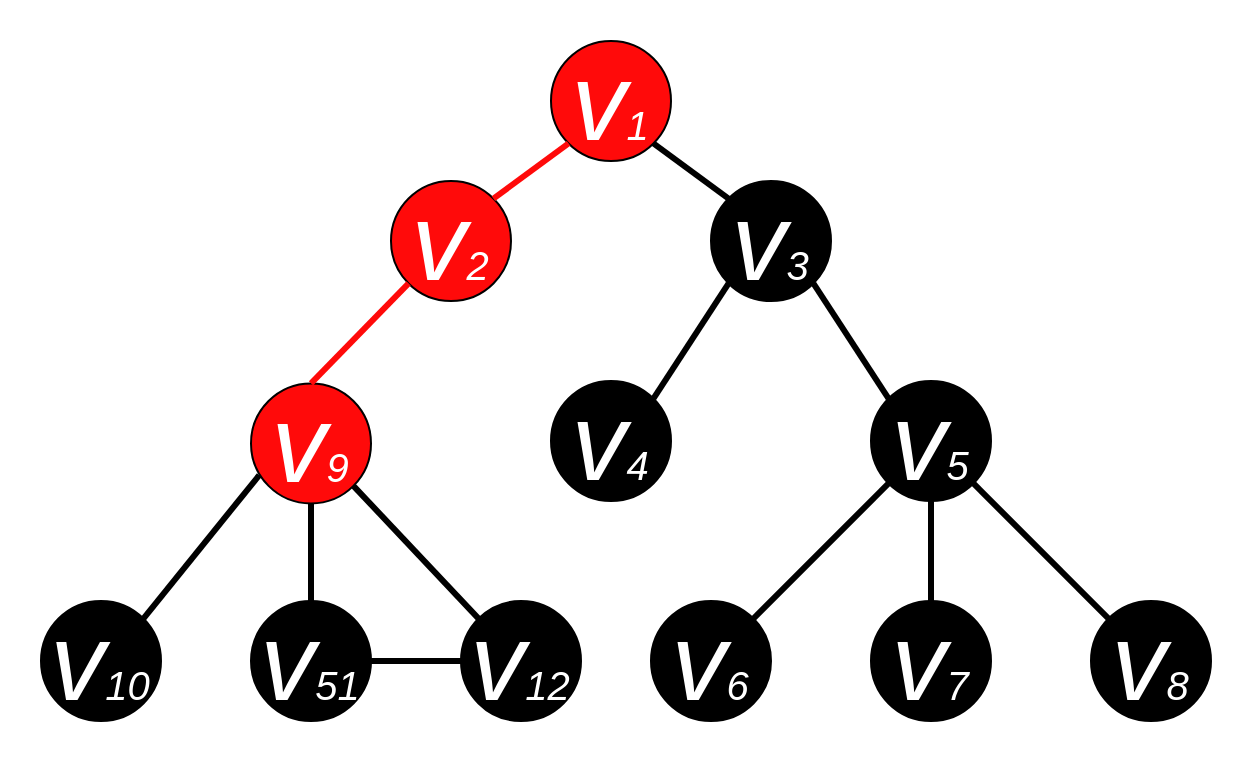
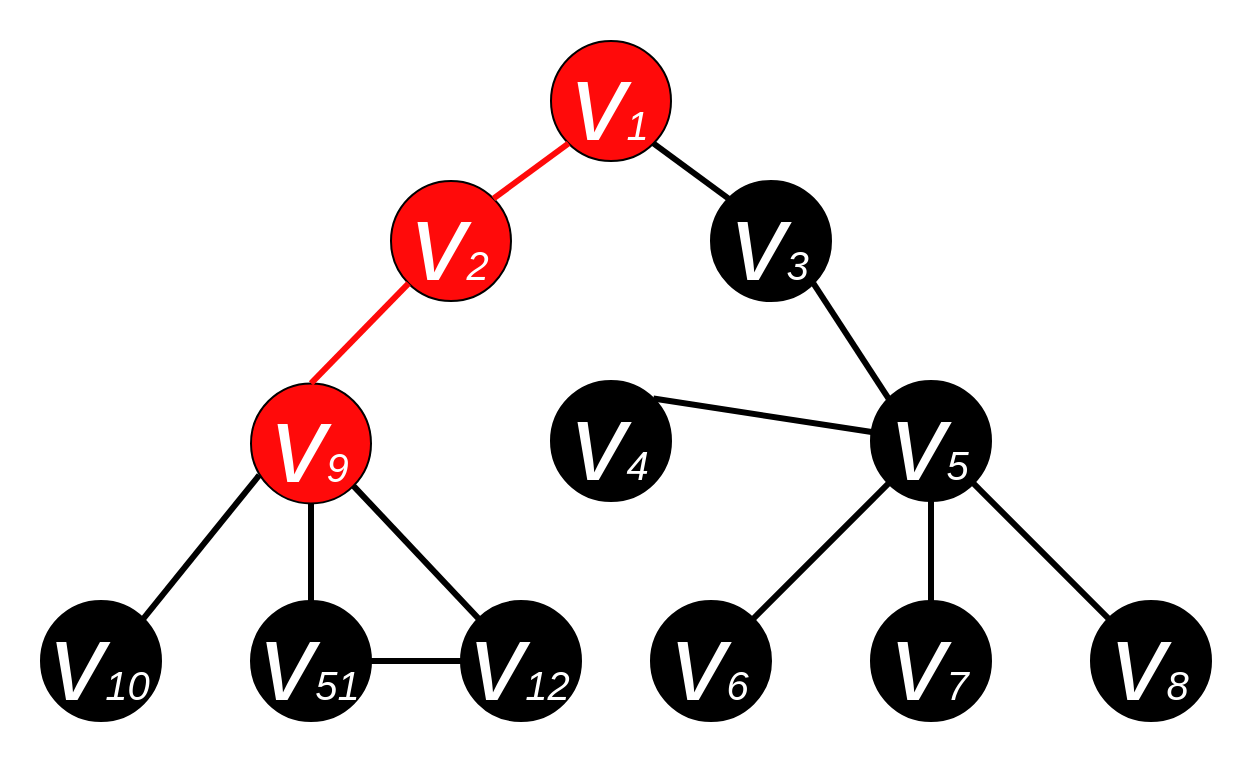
  <mxCell id="0" />
  <mxCell id="1" parent="0" />
  <mxCell id="2" value="&lt;i&gt;&lt;font color=&quot;#ffffff&quot; style=&quot;&quot;&gt;&lt;font style=&quot;font-size: 55px;&quot;&gt;v&lt;/font&gt;&lt;font style=&quot;font-size: 20px;&quot;&gt;1&lt;/font&gt;&lt;/font&gt;&lt;/i&gt;" style="ellipse;whiteSpace=wrap;html=1;aspect=fixed;fillColor=#FF0A0A;strokeColor=#000000;" parent="1" vertex="1"><mxGeometry x="275" y="20" width="60" height="60" as="geometry" /></mxCell>
  <mxCell id="3" value="&lt;i&gt;&lt;font style=&quot;&quot; color=&quot;#ffffff&quot;&gt;&lt;font style=&quot;font-size: 55px;&quot;&gt;v&lt;/font&gt;&lt;font style=&quot;font-size: 20px;&quot;&gt;2&lt;/font&gt;&lt;/font&gt;&lt;/i&gt;" style="ellipse;whiteSpace=wrap;html=1;aspect=fixed;fillColor=#FF0A0A;strokeColor=#000000;" parent="1" vertex="1"><mxGeometry x="195" y="90" width="60" height="60" as="geometry" /></mxCell>
  <mxCell id="4" value="&lt;i&gt;&lt;font style=&quot;&quot; color=&quot;#ffffff&quot;&gt;&lt;font style=&quot;font-size: 55px;&quot;&gt;v&lt;/font&gt;&lt;font style=&quot;font-size: 20px;&quot;&gt;3&lt;/font&gt;&lt;/font&gt;&lt;/i&gt;" style="ellipse;whiteSpace=wrap;html=1;aspect=fixed;fillColor=#000000;" parent="1" vertex="1"><mxGeometry x="355" y="90" width="60" height="60" as="geometry" /></mxCell>
  <mxCell id="5" value="&lt;i&gt;&lt;font style=&quot;&quot; color=&quot;#ffffff&quot;&gt;&lt;font style=&quot;font-size: 55px;&quot;&gt;v&lt;/font&gt;&lt;font style=&quot;font-size: 20px;&quot;&gt;4&lt;/font&gt;&lt;/font&gt;&lt;/i&gt;" style="ellipse;whiteSpace=wrap;html=1;aspect=fixed;fillColor=#000000;" parent="1" vertex="1"><mxGeometry x="275" y="190" width="60" height="60" as="geometry" /></mxCell>
  <mxCell id="6" value="&lt;i&gt;&lt;font style=&quot;&quot; color=&quot;#ffffff&quot;&gt;&lt;font style=&quot;font-size: 55px;&quot;&gt;v&lt;/font&gt;&lt;font style=&quot;font-size: 20px;&quot;&gt;5&lt;/font&gt;&lt;/font&gt;&lt;/i&gt;" style="ellipse;whiteSpace=wrap;html=1;aspect=fixed;fillColor=#000000;" parent="1" vertex="1"><mxGeometry x="435" y="190" width="60" height="60" as="geometry" /></mxCell>
  <mxCell id="7" value="&lt;i&gt;&lt;font style=&quot;&quot; color=&quot;#ffffff&quot;&gt;&lt;font style=&quot;font-size: 55px;&quot;&gt;v&lt;/font&gt;&lt;font style=&quot;font-size: 20px;&quot;&gt;7&lt;/font&gt;&lt;/font&gt;&lt;/i&gt;" style="ellipse;whiteSpace=wrap;html=1;aspect=fixed;fillColor=#000000;" parent="1" vertex="1"><mxGeometry x="435" y="300" width="60" height="60" as="geometry" /></mxCell>
  <mxCell id="8" value="&lt;i&gt;&lt;font style=&quot;&quot; color=&quot;#ffffff&quot;&gt;&lt;font style=&quot;font-size: 55px;&quot;&gt;v&lt;/font&gt;&lt;font style=&quot;font-size: 20px;&quot;&gt;6&lt;/font&gt;&lt;/font&gt;&lt;/i&gt;" style="ellipse;whiteSpace=wrap;html=1;aspect=fixed;fillColor=#000000;" parent="1" vertex="1"><mxGeometry x="325" y="300" width="60" height="60" as="geometry" /></mxCell>
  <mxCell id="9" value="&lt;i&gt;&lt;font style=&quot;&quot; color=&quot;#ffffff&quot;&gt;&lt;font style=&quot;font-size: 55px;&quot;&gt;v&lt;/font&gt;&lt;font style=&quot;font-size: 20px;&quot;&gt;8&lt;/font&gt;&lt;/font&gt;&lt;/i&gt;" style="ellipse;whiteSpace=wrap;html=1;aspect=fixed;fillColor=#000000;" parent="1" vertex="1"><mxGeometry x="545" y="300" width="60" height="60" as="geometry" /></mxCell>
  <mxCell id="10" value="" style="endArrow=none;html=1;rounded=0;fontSize=20;fontColor=#FFFFFF;entryX=1;entryY=1;entryDx=0;entryDy=0;exitX=0;exitY=0;exitDx=0;exitDy=0;strokeWidth=3;" parent="1" source="4" target="2" edge="1"><mxGeometry width="50" height="50" relative="1" as="geometry"><mxPoint x="395" y="200" as="sourcePoint" /><mxPoint x="445" y="150" as="targetPoint" /></mxGeometry></mxCell>
  <mxCell id="11" value="" style="endArrow=none;html=1;rounded=0;fontSize=20;fontColor=#FFFFFF;exitX=1;exitY=0;exitDx=0;exitDy=0;entryX=0;entryY=1;entryDx=0;entryDy=0;strokeWidth=3;strokeColor=#FF0A0A;" parent="1" source="3" target="2" edge="1"><mxGeometry width="50" height="50" relative="1" as="geometry"><mxPoint x="395" y="200" as="sourcePoint" /><mxPoint x="445" y="150" as="targetPoint" /></mxGeometry></mxCell>
- <mxCell id="12" value="" style="endArrow=none;html=1;rounded=0;fontSize=20;fontColor=#FFFFFF;entryX=0;entryY=1;entryDx=0;entryDy=0;exitX=1;exitY=0;exitDx=0;exitDy=0;strokeWidth=3;" parent="1" source="5" target="4" edge="1"><mxGeometry width="50" height="50" relative="1" as="geometry"><mxPoint x="395" y="200" as="sourcePoint" /><mxPoint x="445" y="150" as="targetPoint" /></mxGeometry></mxCell>
+ <mxCell id="12" value="" style="endArrow=none;html=1;rounded=0;fontSize=20;fontColor=#FFFFFF;exitX=1;exitY=0;exitDx=0;exitDy=0;strokeWidth=3;" parent="1" source="5" target="6" edge="1"><mxGeometry width="50" height="50" relative="1" as="geometry"><mxPoint x="395" y="200" as="sourcePoint" /><mxPoint x="445" y="150" as="targetPoint" /></mxGeometry></mxCell>
  <mxCell id="13" value="" style="endArrow=none;html=1;rounded=0;fontSize=20;fontColor=#FFFFFF;entryX=1;entryY=1;entryDx=0;entryDy=0;exitX=0;exitY=0;exitDx=0;exitDy=0;strokeWidth=3;" parent="1" source="6" target="4" edge="1"><mxGeometry width="50" height="50" relative="1" as="geometry"><mxPoint x="395" y="200" as="sourcePoint" /><mxPoint x="445" y="150" as="targetPoint" /></mxGeometry></mxCell>
  <mxCell id="14" value="" style="endArrow=none;html=1;rounded=0;fontSize=20;fontColor=#FFFFFF;entryX=0;entryY=1;entryDx=0;entryDy=0;exitX=1;exitY=0;exitDx=0;exitDy=0;strokeWidth=3;" parent="1" source="8" target="6" edge="1"><mxGeometry width="50" height="50" relative="1" as="geometry"><mxPoint x="395" y="200" as="sourcePoint" /><mxPoint x="445" y="150" as="targetPoint" /></mxGeometry></mxCell>
  <mxCell id="15" value="" style="endArrow=none;html=1;rounded=0;fontSize=20;fontColor=#FFFFFF;entryX=0.5;entryY=1;entryDx=0;entryDy=0;exitX=0.5;exitY=0;exitDx=0;exitDy=0;strokeWidth=3;" parent="1" source="7" target="6" edge="1"><mxGeometry width="50" height="50" relative="1" as="geometry"><mxPoint x="395" y="200" as="sourcePoint" /><mxPoint x="445" y="150" as="targetPoint" /></mxGeometry></mxCell>
  <mxCell id="16" value="" style="endArrow=none;html=1;rounded=0;fontSize=20;fontColor=#FFFFFF;entryX=1;entryY=1;entryDx=0;entryDy=0;exitX=0;exitY=0;exitDx=0;exitDy=0;strokeWidth=3;" parent="1" source="9" target="6" edge="1"><mxGeometry width="50" height="50" relative="1" as="geometry"><mxPoint x="395" y="200" as="sourcePoint" /><mxPoint x="445" y="150" as="targetPoint" /></mxGeometry></mxCell>
  <mxCell id="17" value="&lt;i&gt;&lt;font style=&quot;&quot; color=&quot;#ffffff&quot;&gt;&lt;font style=&quot;font-size: 55px;&quot;&gt;v&lt;/font&gt;&lt;font style=&quot;font-size: 20px;&quot;&gt;9&lt;/font&gt;&lt;/font&gt;&lt;/i&gt;" style="ellipse;whiteSpace=wrap;html=1;aspect=fixed;fillColor=#FF0A0A;" parent="1" vertex="1"><mxGeometry x="125" y="191.21" width="60" height="60" as="geometry" /></mxCell>
  <mxCell id="18" value="&lt;i&gt;&lt;font style=&quot;&quot; color=&quot;#ffffff&quot;&gt;&lt;font style=&quot;font-size: 55px;&quot;&gt;v&lt;/font&gt;&lt;font style=&quot;font-size: 20px;&quot;&gt;51&lt;/font&gt;&lt;/font&gt;&lt;/i&gt;" style="ellipse;whiteSpace=wrap;html=1;aspect=fixed;fillColor=#000000;" parent="1" vertex="1"><mxGeometry x="125" y="300" width="60" height="60" as="geometry" /></mxCell>
  <mxCell id="19" value="&lt;i&gt;&lt;font style=&quot;&quot; color=&quot;#ffffff&quot;&gt;&lt;font style=&quot;font-size: 55px;&quot;&gt;v&lt;/font&gt;&lt;font style=&quot;font-size: 20px;&quot;&gt;10&lt;/font&gt;&lt;/font&gt;&lt;/i&gt;" style="ellipse;whiteSpace=wrap;html=1;aspect=fixed;fillColor=#000000;direction=south;" parent="1" vertex="1"><mxGeometry x="20" y="300" width="60" height="60" as="geometry" /></mxCell>
  <mxCell id="20" value="&lt;i&gt;&lt;font style=&quot;&quot; color=&quot;#ffffff&quot;&gt;&lt;font style=&quot;font-size: 55px;&quot;&gt;v&lt;/font&gt;&lt;font style=&quot;font-size: 20px;&quot;&gt;12&lt;/font&gt;&lt;/font&gt;&lt;/i&gt;" style="ellipse;whiteSpace=wrap;html=1;aspect=fixed;fillColor=#000000;" parent="1" vertex="1"><mxGeometry x="230" y="300" width="60" height="60" as="geometry" /></mxCell>
  <mxCell id="21" value="" style="endArrow=none;html=1;rounded=0;fontSize=20;fontColor=#FFFFFF;entryX=0.069;entryY=0.764;entryDx=0;entryDy=0;exitX=0;exitY=0;exitDx=0;exitDy=0;strokeWidth=3;entryPerimeter=0;" parent="1" source="19" edge="1" target="17"><mxGeometry width="50" height="50" relative="1" as="geometry"><mxPoint x="85" y="188.79" as="sourcePoint" /><mxPoint x="133.787" y="230.003" as="targetPoint" /></mxGeometry></mxCell>
  <mxCell id="22" value="" style="endArrow=none;html=1;rounded=0;fontSize=20;fontColor=#FFFFFF;entryX=0.5;entryY=1;entryDx=0;entryDy=0;exitX=0.5;exitY=0;exitDx=0;exitDy=0;strokeWidth=3;" parent="1" source="18" edge="1" target="17"><mxGeometry width="50" height="50" relative="1" as="geometry"><mxPoint x="85" y="188.79" as="sourcePoint" /><mxPoint x="155" y="238.79" as="targetPoint" /></mxGeometry></mxCell>
  <mxCell id="23" value="" style="endArrow=none;html=1;rounded=0;fontSize=20;fontColor=#FFFFFF;entryX=1;entryY=1;entryDx=0;entryDy=0;exitX=0;exitY=0;exitDx=0;exitDy=0;strokeWidth=3;" parent="1" source="20" edge="1" target="17"><mxGeometry width="50" height="50" relative="1" as="geometry"><mxPoint x="85" y="188.79" as="sourcePoint" /><mxPoint x="176.213" y="230.003" as="targetPoint" /></mxGeometry></mxCell>
  <mxCell id="24" value="" style="endArrow=none;html=1;rounded=0;fontSize=20;fontColor=#FFFFFF;exitX=0.5;exitY=0;exitDx=0;exitDy=0;entryX=0;entryY=1;entryDx=0;entryDy=0;strokeWidth=3;strokeColor=#FF0A0A;" parent="1" source="17" target="3" edge="1"><mxGeometry width="50" height="50" relative="1" as="geometry"><mxPoint x="256.213" y="108.787" as="sourcePoint" /><mxPoint x="293.787" y="61.213" as="targetPoint" /></mxGeometry></mxCell>
  <mxCell id="25" value="" style="endArrow=none;html=1;rounded=0;fontSize=20;fontColor=#FFFFFF;entryX=1;entryY=0.5;entryDx=0;entryDy=0;exitX=0;exitY=0.5;exitDx=0;exitDy=0;strokeWidth=3;" parent="1" source="20" target="18" edge="1"><mxGeometry width="50" height="50" relative="1" as="geometry"><mxPoint x="248.787" y="318.787" as="sourcePoint" /><mxPoint x="186.213" y="240.003" as="targetPoint" /></mxGeometry></mxCell>
